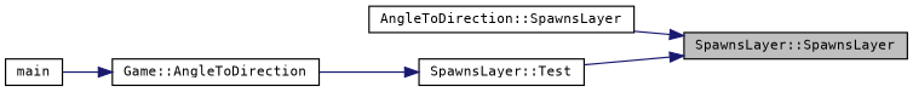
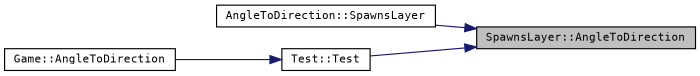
  digraph {
    fontname="DejaVu Sans Mono"
    rankdir=RL
    node [color=black fontname="DejaVu Sans Mono" fontsize=10 shape=record]
    edge [color=midnightblue dir=back fontname="DejaVu Sans Mono" fontsize=10 labelfontname=Helvetica labelfontsize=10 style=solid]
-   n1 [fillcolor=grey75 fontcolor=black height=0.2 label="SpawnsLayer::SpawnsLayer" style=filled width=0.4]
+   n1 [fillcolor=grey75 fontcolor=black height=0.2 label="SpawnsLayer::AngleToDirection" style=filled width=0.4]
    n2 [height=0.2 label="AngleToDirection::SpawnsLayer" width=0.4]
-   n3 [height=0.2 label="SpawnsLayer::Test" width=0.4]
+   n3 [height=0.2 label="Test::Test" width=0.4]
    n4 [height=0.2 label="Game::AngleToDirection" width=0.4]
-   n5 [height=0.2 label=main width=0.4]
    n1 -> n2
    n1 -> n3
    n3 -> n4
-   n4 -> n5
  }
